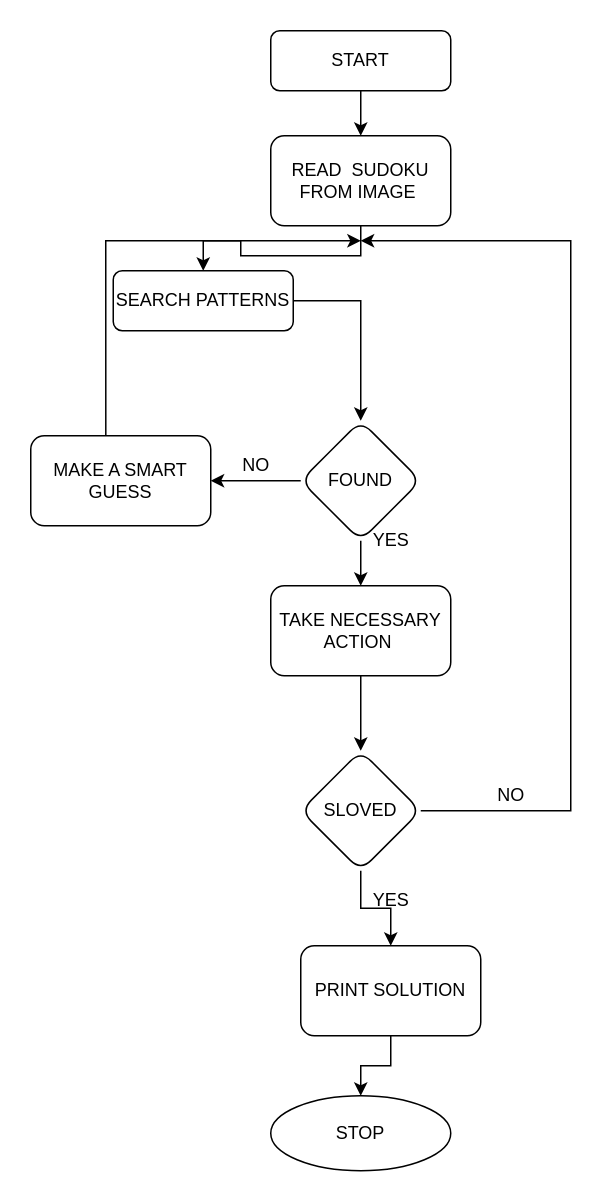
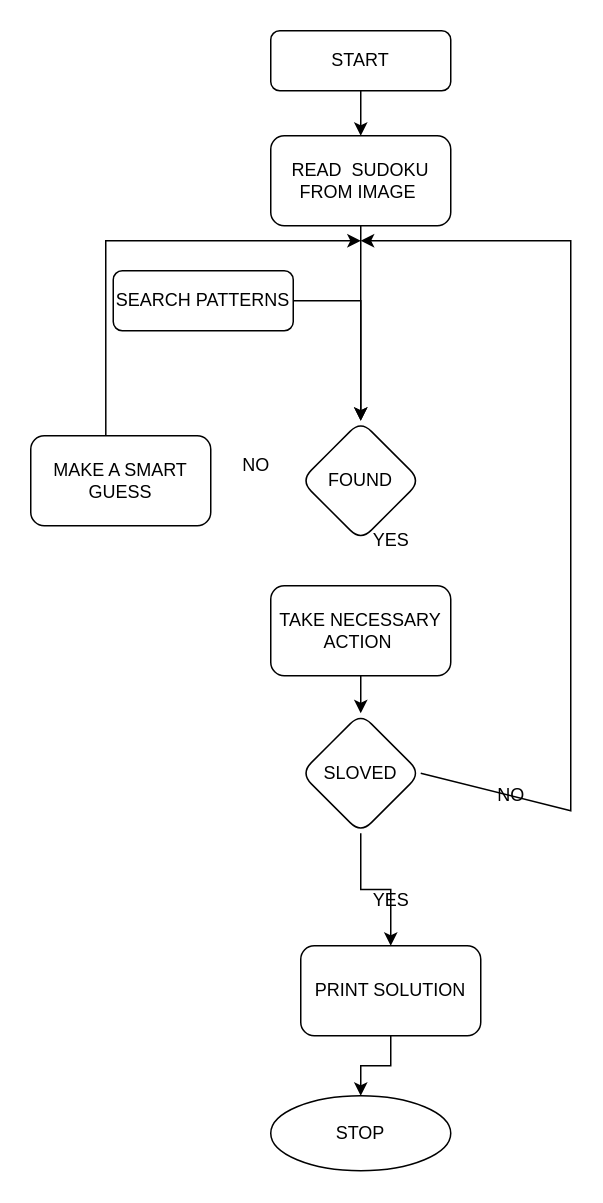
  <mxCell id="0" />
  <mxCell id="1" parent="0" />
  <mxCell id="2" value="" style="edgeStyle=orthogonalEdgeStyle;rounded=0;orthogonalLoop=1;jettySize=auto;html=1;" edge="1" parent="1" source="3" target="7"><mxGeometry relative="1" as="geometry" /></mxCell>
  <mxCell id="3" value="START" style="rounded=1;whiteSpace=wrap;html=1;fontSize=12;glass=0;strokeWidth=1;shadow=0;" parent="1" vertex="1"><mxGeometry x="180" y="20" width="120" height="40" as="geometry" /></mxCell>
  <mxCell id="4" value="" style="edgeStyle=orthogonalEdgeStyle;rounded=0;orthogonalLoop=1;jettySize=auto;html=1;" edge="1" parent="1" source="5" target="10"><mxGeometry relative="1" as="geometry" /></mxCell>
  <mxCell id="5" value="SEARCH PATTERNS" style="rounded=1;whiteSpace=wrap;html=1;fontSize=12;glass=0;strokeWidth=1;shadow=0;" parent="1" vertex="1"><mxGeometry x="75" y="180" width="120" height="40" as="geometry" /></mxCell>
- <mxCell id="6" value="" style="edgeStyle=orthogonalEdgeStyle;rounded=0;orthogonalLoop=1;jettySize=auto;html=1;" edge="1" parent="1" source="7" target="5"><mxGeometry relative="1" as="geometry" /></mxCell>
+ <mxCell id="6" value="" style="edgeStyle=orthogonalEdgeStyle;rounded=0;orthogonalLoop=1;jettySize=auto;html=1;" edge="1" parent="1" source="7" target="10"><mxGeometry relative="1" as="geometry" /></mxCell>
  <mxCell id="7" value="READ&amp;nbsp; SUDOKU&lt;br&gt;FROM IMAGE&amp;nbsp;" style="rounded=1;whiteSpace=wrap;html=1;" vertex="1" parent="1"><mxGeometry x="180" y="90" width="120" height="60" as="geometry" /></mxCell>
- <mxCell id="8" value="" style="edgeStyle=orthogonalEdgeStyle;rounded=0;orthogonalLoop=1;jettySize=auto;html=1;" edge="1" parent="1" source="10" target="12"><mxGeometry relative="1" as="geometry" /></mxCell>
- <mxCell id="9" value="" style="edgeStyle=orthogonalEdgeStyle;rounded=0;orthogonalLoop=1;jettySize=auto;html=1;" edge="1" parent="1" source="10" target="13"><mxGeometry relative="1" as="geometry" /></mxCell>
  <mxCell id="10" value="FOUND" style="rhombus;whiteSpace=wrap;html=1;rounded=1;glass=0;strokeWidth=1;shadow=0;" vertex="1" parent="1"><mxGeometry x="200" y="280" width="80" height="80" as="geometry" /></mxCell>
  <mxCell id="11" value="" style="edgeStyle=orthogonalEdgeStyle;rounded=0;orthogonalLoop=1;jettySize=auto;html=1;" edge="1" parent="1" source="12" target="18"><mxGeometry relative="1" as="geometry" /></mxCell>
  <mxCell id="12" value="TAKE NECESSARY ACTION&amp;nbsp;" style="whiteSpace=wrap;html=1;rounded=1;glass=0;strokeWidth=1;shadow=0;" vertex="1" parent="1"><mxGeometry x="180" y="390" width="120" height="60" as="geometry" /></mxCell>
  <mxCell id="13" value="MAKE A SMART GUESS" style="whiteSpace=wrap;html=1;rounded=1;glass=0;strokeWidth=1;shadow=0;" vertex="1" parent="1"><mxGeometry x="20" y="290" width="120" height="60" as="geometry" /></mxCell>
  <mxCell id="14" value="" style="endArrow=classic;html=1;rounded=0;exitX=0.417;exitY=0;exitDx=0;exitDy=0;exitPerimeter=0;" edge="1" parent="1" source="13"><mxGeometry width="50" height="50" relative="1" as="geometry"><mxPoint x="70" y="280" as="sourcePoint" /><mxPoint x="240" y="160" as="targetPoint" /><Array as="points"><mxPoint x="70" y="160" /></Array></mxGeometry></mxCell>
  <mxCell id="15" value="NO" style="text;html=1;align=center;verticalAlign=middle;resizable=0;points=[];autosize=1;strokeColor=none;fillColor=none;" vertex="1" parent="1"><mxGeometry x="155" y="300" width="30" height="20" as="geometry" /></mxCell>
  <mxCell id="16" value="YES" style="text;html=1;align=center;verticalAlign=middle;resizable=0;points=[];autosize=1;strokeColor=none;fillColor=none;" vertex="1" parent="1"><mxGeometry x="240" y="350" width="40" height="20" as="geometry" /></mxCell>
  <mxCell id="17" value="" style="edgeStyle=orthogonalEdgeStyle;rounded=0;orthogonalLoop=1;jettySize=auto;html=1;" edge="1" parent="1" source="18" target="20"><mxGeometry relative="1" as="geometry" /></mxCell>
- <mxCell id="18" value="SLOVED" style="rhombus;whiteSpace=wrap;html=1;rounded=1;glass=0;strokeWidth=1;shadow=0;" vertex="1" parent="1"><mxGeometry x="200" y="500" width="80" height="80" as="geometry" /></mxCell>
+ <mxCell id="18" value="SLOVED" style="rhombus;whiteSpace=wrap;html=1;rounded=1;glass=0;strokeWidth=1;shadow=0;" vertex="1" parent="1"><mxGeometry x="200" y="475" width="80" height="80" as="geometry" /></mxCell>
  <mxCell id="19" value="" style="edgeStyle=orthogonalEdgeStyle;rounded=0;orthogonalLoop=1;jettySize=auto;html=1;" edge="1" parent="1" source="20" target="21"><mxGeometry relative="1" as="geometry" /></mxCell>
  <mxCell id="20" value="PRINT SOLUTION" style="rounded=1;whiteSpace=wrap;html=1;glass=0;strokeWidth=1;shadow=0;" vertex="1" parent="1"><mxGeometry x="200" y="630" width="120" height="60" as="geometry" /></mxCell>
  <mxCell id="21" value="STOP" style="ellipse;whiteSpace=wrap;html=1;rounded=1;glass=0;strokeWidth=1;shadow=0;" vertex="1" parent="1"><mxGeometry x="180" y="730" width="120" height="50" as="geometry" /></mxCell>
  <mxCell id="22" value="" style="endArrow=classic;html=1;rounded=0;exitX=1;exitY=0.5;exitDx=0;exitDy=0;" edge="1" parent="1" source="18"><mxGeometry width="50" height="50" relative="1" as="geometry"><mxPoint x="300" y="550" as="sourcePoint" /><mxPoint x="240" y="160" as="targetPoint" /><Array as="points"><mxPoint x="380" y="540" /><mxPoint x="380" y="160" /></Array></mxGeometry></mxCell>
  <mxCell id="23" value="NO" style="text;html=1;align=center;verticalAlign=middle;resizable=0;points=[];autosize=1;strokeColor=none;fillColor=none;" vertex="1" parent="1"><mxGeometry x="325" y="520" width="30" height="20" as="geometry" /></mxCell>
  <mxCell id="24" value="YES" style="text;html=1;align=center;verticalAlign=middle;resizable=0;points=[];autosize=1;strokeColor=none;fillColor=none;" vertex="1" parent="1"><mxGeometry x="240" y="590" width="40" height="20" as="geometry" /></mxCell>
